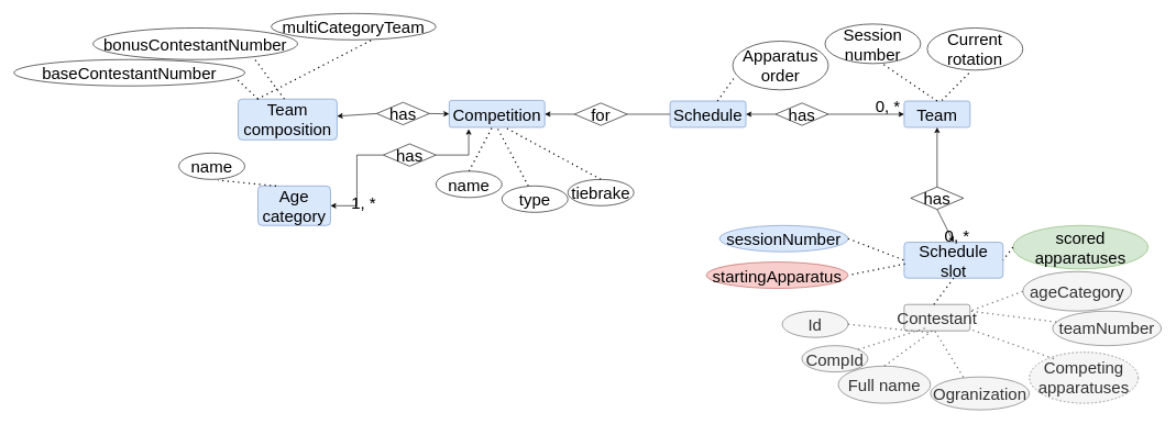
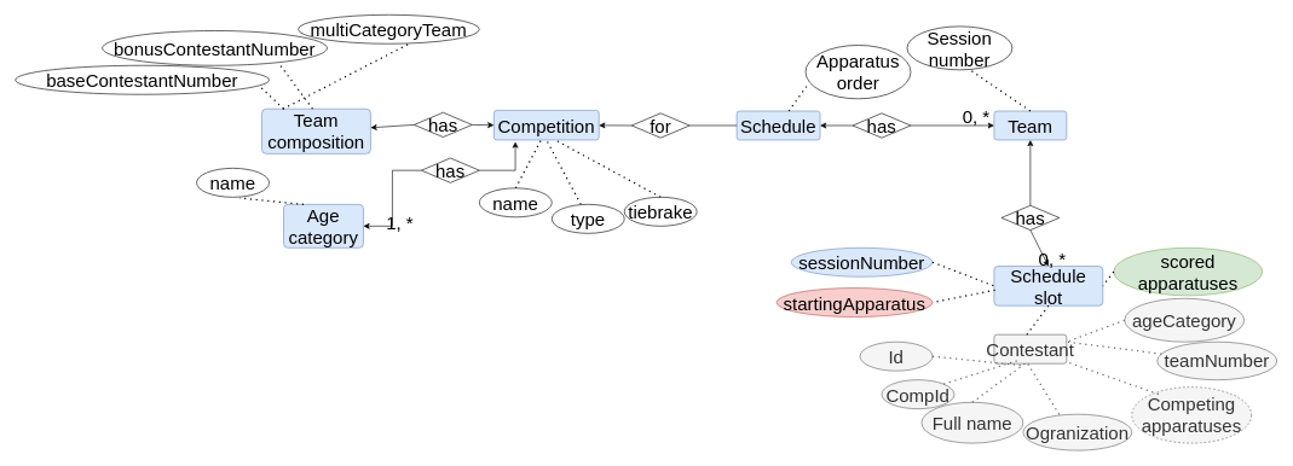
  <mxCell id="0" />
  <mxCell id="1" parent="0" />
  <mxCell id="2" value="Schedule" style="rounded=1;arcSize=10;whiteSpace=wrap;html=1;align=center;fillColor=#dae8fc;strokeColor=#6c8ebf;fontSize=25;" parent="1" vertex="1"><mxGeometry x="1015" y="153" width="115" height="40" as="geometry" /></mxCell>
  <mxCell id="3" value="Team" style="rounded=1;arcSize=10;whiteSpace=wrap;html=1;align=center;fillColor=#dae8fc;strokeColor=#6c8ebf;fontSize=25;" parent="1" vertex="1"><mxGeometry x="1370" y="153" width="100" height="40" as="geometry" /></mxCell>
  <mxCell id="4" value="Session number" style="ellipse;whiteSpace=wrap;html=1;align=center;fillColor=#FFFFFF;fontSize=25;" parent="1" vertex="1"><mxGeometry x="1250" y="36" width="145" height="60" as="geometry" /></mxCell>
  <mxCell id="5" style="edgeStyle=none;rounded=0;orthogonalLoop=1;jettySize=auto;html=1;exitX=0;exitY=0.5;exitDx=0;exitDy=0;entryX=1;entryY=0.5;entryDx=0;entryDy=0;fontSize=25;" parent="1" source="7" target="2" edge="1"><mxGeometry relative="1" as="geometry" /></mxCell>
  <mxCell id="6" style="edgeStyle=none;rounded=0;orthogonalLoop=1;jettySize=auto;html=1;exitX=1;exitY=0.5;exitDx=0;exitDy=0;entryX=0;entryY=0.5;entryDx=0;entryDy=0;fontSize=25;" parent="1" source="7" target="3" edge="1"><mxGeometry relative="1" as="geometry" /></mxCell>
  <mxCell id="7" value="has" style="shape=rhombus;perimeter=rhombusPerimeter;whiteSpace=wrap;html=1;align=center;fontSize=25;" parent="1" vertex="1"><mxGeometry x="1175" y="156" width="80" height="34" as="geometry" /></mxCell>
  <mxCell id="8" value="0, *" style="text;html=1;align=center;verticalAlign=middle;resizable=0;points=[];autosize=1;strokeColor=none;fillColor=none;fontSize=25;" parent="1" vertex="1"><mxGeometry x="1315" y="141" width="60" height="40" as="geometry" /></mxCell>
  <mxCell id="9" style="edgeStyle=none;rounded=0;orthogonalLoop=1;jettySize=auto;html=1;exitX=0.5;exitY=1;exitDx=0;exitDy=0;entryX=0.5;entryY=0;entryDx=0;entryDy=0;fontSize=25;" parent="1" source="11" target="12" edge="1"><mxGeometry relative="1" as="geometry"><mxPoint x="1425" y="396" as="targetPoint" /></mxGeometry></mxCell>
  <mxCell id="10" style="edgeStyle=orthogonalEdgeStyle;rounded=0;orthogonalLoop=1;jettySize=auto;html=1;exitX=0.5;exitY=0;exitDx=0;exitDy=0;entryX=0.5;entryY=1;entryDx=0;entryDy=0;fontSize=25;" parent="1" source="11" target="3" edge="1"><mxGeometry relative="1" as="geometry" /></mxCell>
  <mxCell id="11" value="has" style="shape=rhombus;perimeter=rhombusPerimeter;whiteSpace=wrap;html=1;align=center;fontSize=25;" parent="1" vertex="1"><mxGeometry x="1380" y="283.5" width="80" height="34" as="geometry" /></mxCell>
  <mxCell id="12" value="Schedule slot" style="rounded=1;arcSize=10;whiteSpace=wrap;html=1;align=center;fillColor=#dae8fc;strokeColor=#6c8ebf;fontSize=25;" parent="1" vertex="1"><mxGeometry x="1370" y="367.5" width="150" height="54.5" as="geometry" /></mxCell>
  <mxCell id="13" value="0, *" style="text;html=1;align=center;verticalAlign=middle;resizable=0;points=[];autosize=1;strokeColor=none;fillColor=none;fontSize=25;" parent="1" vertex="1"><mxGeometry x="1420" y="337" width="60" height="40" as="geometry" /></mxCell>
  <mxCell id="14" value="sessionNumber" style="ellipse;whiteSpace=wrap;html=1;align=center;fillColor=#dae8fc;strokeColor=#6c8ebf;fontSize=25;" parent="1" vertex="1"><mxGeometry x="1090" y="342" width="195" height="40" as="geometry" /></mxCell>
  <mxCell id="15" value="startingApparatus" style="ellipse;whiteSpace=wrap;html=1;align=center;fillColor=#f8cecc;strokeColor=#b85450;fontSize=25;" parent="1" vertex="1"><mxGeometry x="1070" y="397.5" width="215" height="40" as="geometry" /></mxCell>
  <mxCell id="16" value="Contestant" style="rounded=1;arcSize=10;whiteSpace=wrap;html=1;align=center;fillColor=#f5f5f5;strokeColor=#666666;fontColor=#333333;fontSize=25;" parent="1" vertex="1"><mxGeometry x="1370" y="462" width="100" height="40" as="geometry" /></mxCell>
  <mxCell id="17" value="CompId" style="ellipse;whiteSpace=wrap;html=1;align=center;fillColor=#f5f5f5;fontColor=#333333;strokeColor=#666666;fontSize=25;" parent="1" vertex="1"><mxGeometry x="1215" y="524.5" width="100" height="40" as="geometry" /></mxCell>
  <mxCell id="18" value="Id" style="ellipse;whiteSpace=wrap;html=1;align=center;fillColor=#f5f5f5;fontColor=#333333;strokeColor=#666666;fontSize=25;" parent="1" vertex="1"><mxGeometry x="1185" y="472" width="100" height="40" as="geometry" /></mxCell>
  <mxCell id="19" value="Full name" style="ellipse;whiteSpace=wrap;html=1;align=center;fillColor=#f5f5f5;fontColor=#333333;strokeColor=#666666;fontSize=25;" parent="1" vertex="1"><mxGeometry x="1270" y="555.5" width="140" height="56.5" as="geometry" /></mxCell>
  <mxCell id="20" value="Ogranization" style="ellipse;whiteSpace=wrap;html=1;align=center;fillColor=#f5f5f5;fontColor=#333333;strokeColor=#666666;fontSize=25;" parent="1" vertex="1"><mxGeometry x="1410" y="572" width="150" height="50" as="geometry" /></mxCell>
  <mxCell id="21" value="Competing apparatuses" style="ellipse;whiteSpace=wrap;html=1;align=center;fillColor=#f5f5f5;fontColor=#333333;strokeColor=#666666;fontSize=25;dashed=1;" parent="1" vertex="1"><mxGeometry x="1560" y="534.5" width="165" height="77.5" as="geometry" /></mxCell>
  <mxCell id="22" style="edgeStyle=none;rounded=0;orthogonalLoop=1;jettySize=auto;html=1;exitX=0.5;exitY=1;exitDx=0;exitDy=0;fillColor=#f5f5f5;strokeColor=#666666;fontSize=25;" parent="1" source="17" target="17" edge="1"><mxGeometry relative="1" as="geometry" /></mxCell>
  <mxCell id="23" value="" style="endArrow=none;dashed=1;html=1;dashPattern=1 3;strokeWidth=2;rounded=0;entryX=0.404;entryY=1.069;entryDx=0;entryDy=0;entryPerimeter=0;exitX=1;exitY=0.5;exitDx=0;exitDy=0;fillColor=#f5f5f5;strokeColor=#666666;fontSize=25;" parent="1" source="18" target="16" edge="1"><mxGeometry width="50" height="50" relative="1" as="geometry"><mxPoint x="1412.4" y="270.71" as="sourcePoint" /><mxPoint x="1346.5" y="256.86" as="targetPoint" /></mxGeometry></mxCell>
  <mxCell id="24" value="" style="endArrow=none;dashed=1;html=1;dashPattern=1 3;strokeWidth=2;rounded=0;entryX=0.35;entryY=0.875;entryDx=0;entryDy=0;entryPerimeter=0;exitX=1;exitY=0;exitDx=0;exitDy=0;fillColor=#f5f5f5;strokeColor=#666666;fontSize=25;" parent="1" source="17" target="16" edge="1"><mxGeometry width="50" height="50" relative="1" as="geometry"><mxPoint x="1325" y="517" as="sourcePoint" /><mxPoint x="1420.4" y="514.76" as="targetPoint" /></mxGeometry></mxCell>
  <mxCell id="25" value="" style="endArrow=none;dashed=1;html=1;dashPattern=1 3;strokeWidth=2;rounded=0;entryX=0.425;entryY=1;entryDx=0;entryDy=0;entryPerimeter=0;exitX=0.5;exitY=0;exitDx=0;exitDy=0;fillColor=#f5f5f5;strokeColor=#666666;fontSize=25;" parent="1" source="19" target="16" edge="1"><mxGeometry width="50" height="50" relative="1" as="geometry"><mxPoint x="1345.233" y="547.809" as="sourcePoint" /><mxPoint x="1415" y="507" as="targetPoint" /></mxGeometry></mxCell>
  <mxCell id="26" value="" style="endArrow=none;dashed=1;html=1;dashPattern=1 3;strokeWidth=2;rounded=0;entryX=0.459;entryY=0.983;entryDx=0;entryDy=0;entryPerimeter=0;exitX=0.332;exitY=0.007;exitDx=0;exitDy=0;exitPerimeter=0;fillColor=#f5f5f5;strokeColor=#666666;fontSize=25;" parent="1" source="20" target="16" edge="1"><mxGeometry width="50" height="50" relative="1" as="geometry"><mxPoint x="1410" y="565.5" as="sourcePoint" /><mxPoint x="1422.5" y="512" as="targetPoint" /></mxGeometry></mxCell>
  <mxCell id="27" value="" style="endArrow=none;dashed=1;html=1;dashPattern=1 3;strokeWidth=2;rounded=0;exitX=0.223;exitY=0.127;exitDx=0;exitDy=0;exitPerimeter=0;fillColor=#f5f5f5;strokeColor=#666666;fontSize=25;" parent="1" source="21" target="16" edge="1"><mxGeometry width="50" height="50" relative="1" as="geometry"><mxPoint x="1503.2" y="565.78" as="sourcePoint" /><mxPoint x="1425.9" y="511.32" as="targetPoint" /></mxGeometry></mxCell>
  <mxCell id="28" value="ageCategory" style="ellipse;whiteSpace=wrap;html=1;align=center;fillColor=#f5f5f5;fontColor=#333333;strokeColor=#666666;fontSize=25;" parent="1" vertex="1"><mxGeometry x="1550" y="412" width="165" height="60" as="geometry" /></mxCell>
  <mxCell id="29" value="teamNumber" style="ellipse;whiteSpace=wrap;html=1;align=center;fillColor=#f5f5f5;fontColor=#333333;strokeColor=#666666;fontSize=25;" parent="1" vertex="1"><mxGeometry x="1595" y="472" width="165" height="52.5" as="geometry" /></mxCell>
  <mxCell id="30" value="" style="endArrow=none;dashed=1;html=1;dashPattern=1 3;strokeWidth=2;rounded=0;entryX=1;entryY=0.25;entryDx=0;entryDy=0;fillColor=#f5f5f5;strokeColor=#666666;fontSize=25;" parent="1" source="29" target="16" edge="1"><mxGeometry width="50" height="50" relative="1" as="geometry"><mxPoint x="1567.3" y="539.58" as="sourcePoint" /><mxPoint x="1480" y="509.327" as="targetPoint" /></mxGeometry></mxCell>
  <mxCell id="31" value="" style="endArrow=none;dashed=1;html=1;dashPattern=1 3;strokeWidth=2;rounded=0;entryX=1;entryY=0.25;entryDx=0;entryDy=0;exitX=0;exitY=0.5;exitDx=0;exitDy=0;fillColor=#f5f5f5;strokeColor=#666666;fontSize=25;" parent="1" source="28" target="16" edge="1"><mxGeometry width="50" height="50" relative="1" as="geometry"><mxPoint x="1609.435" y="506.265" as="sourcePoint" /><mxPoint x="1480" y="482" as="targetPoint" /></mxGeometry></mxCell>
  <mxCell id="32" value="" style="endArrow=none;dashed=1;html=1;dashPattern=1 3;strokeWidth=2;rounded=0;entryX=0;entryY=0.5;entryDx=0;entryDy=0;exitX=1;exitY=0.5;exitDx=0;exitDy=0;fontSize=25;" parent="1" source="14" target="12" edge="1"><mxGeometry width="50" height="50" relative="1" as="geometry"><mxPoint x="1295" y="279.23" as="sourcePoint" /><mxPoint x="1217.7" y="224.77" as="targetPoint" /></mxGeometry></mxCell>
  <mxCell id="33" value="" style="endArrow=none;dashed=1;html=1;dashPattern=1 3;strokeWidth=2;rounded=0;entryX=1;entryY=0.5;entryDx=0;entryDy=0;exitX=0.009;exitY=0.602;exitDx=0;exitDy=0;exitPerimeter=0;fontSize=25;" parent="1" source="12" target="15" edge="1"><mxGeometry width="50" height="50" relative="1" as="geometry"><mxPoint x="1295" y="372" as="sourcePoint" /><mxPoint x="1375" y="402" as="targetPoint" /></mxGeometry></mxCell>
  <mxCell id="34" value="" style="endArrow=none;dashed=1;html=1;dashPattern=1 3;strokeWidth=2;rounded=0;entryX=0.45;entryY=0.004;entryDx=0;entryDy=0;exitX=0.5;exitY=1;exitDx=0;exitDy=0;entryPerimeter=0;fontSize=25;" parent="1" source="12" target="16" edge="1"><mxGeometry width="50" height="50" relative="1" as="geometry"><mxPoint x="1375.9" y="406.08" as="sourcePoint" /><mxPoint x="1275" y="427" as="targetPoint" /></mxGeometry></mxCell>
- <mxCell id="35" value="Current rotation" style="ellipse;whiteSpace=wrap;html=1;align=center;fillColor=#FFFFFF;fontSize=25;" parent="1" vertex="1"><mxGeometry x="1405" y="42" width="145" height="64" as="geometry" /></mxCell>
  <mxCell id="36" value="name" style="ellipse;whiteSpace=wrap;html=1;align=center;fillColor=#FFFFFF;fontSize=25;" parent="1" vertex="1"><mxGeometry x="660" y="259.5" width="100" height="40" as="geometry" /></mxCell>
  <mxCell id="37" value="type" style="ellipse;whiteSpace=wrap;html=1;align=center;fillColor=#FFFFFF;fontSize=25;" parent="1" vertex="1"><mxGeometry x="760" y="282" width="100" height="40" as="geometry" /></mxCell>
  <mxCell id="38" value="tiebrake" style="ellipse;whiteSpace=wrap;html=1;align=center;fillColor=#FFFFFF;fontSize=25;" parent="1" vertex="1"><mxGeometry x="860" y="272" width="100" height="40" as="geometry" /></mxCell>
  <mxCell id="39" value="Competition" style="rounded=1;arcSize=10;whiteSpace=wrap;html=1;align=center;fillColor=#dae8fc;strokeColor=#6c8ebf;fontSize=25;" parent="1" vertex="1"><mxGeometry x="680" y="152" width="145" height="41" as="geometry" /></mxCell>
  <mxCell id="40" value="Team composition" style="rounded=1;arcSize=10;whiteSpace=wrap;html=1;align=center;fillColor=#dae8fc;strokeColor=#6c8ebf;fontSize=25;" parent="1" vertex="1"><mxGeometry x="360" y="150" width="150" height="62" as="geometry" /></mxCell>
  <mxCell id="41" value="baseContestantNumber" style="ellipse;whiteSpace=wrap;html=1;align=center;fillColor=#FFFFFF;fontSize=25;" parent="1" vertex="1"><mxGeometry x="20" y="90" width="350" height="40" as="geometry" /></mxCell>
  <mxCell id="42" value="bonusContestantNumber" style="ellipse;whiteSpace=wrap;html=1;align=center;fillColor=#FFFFFF;fontSize=25;" parent="1" vertex="1"><mxGeometry x="140" y="42" width="310" height="48" as="geometry" /></mxCell>
  <mxCell id="43" value="multiCategoryTeam" style="ellipse;whiteSpace=wrap;html=1;align=center;fillColor=#FFFFFF;fontSize=25;" parent="1" vertex="1"><mxGeometry x="410" y="20" width="250" height="40" as="geometry" /></mxCell>
  <mxCell id="44" value="" style="endArrow=none;dashed=1;html=1;dashPattern=1 3;strokeWidth=2;rounded=0;entryX=0.961;entryY=0.703;entryDx=0;entryDy=0;entryPerimeter=0;exitX=0.2;exitY=0;exitDx=0;exitDy=0;exitPerimeter=0;fontSize=25;" parent="1" source="40" target="41" edge="1"><mxGeometry width="50" height="50" relative="1" as="geometry"><mxPoint x="345.8" y="190" as="sourcePoint" /><mxPoint x="260" y="181.2" as="targetPoint" /></mxGeometry></mxCell>
  <mxCell id="45" value="" style="endArrow=none;dashed=1;html=1;dashPattern=1 3;strokeWidth=2;rounded=0;entryX=0.789;entryY=0.975;entryDx=0;entryDy=0;entryPerimeter=0;fontSize=25;" parent="1" target="42" edge="1"><mxGeometry width="50" height="50" relative="1" as="geometry"><mxPoint x="430" y="150" as="sourcePoint" /><mxPoint x="270" y="191.2" as="targetPoint" /></mxGeometry></mxCell>
  <mxCell id="46" value="" style="endArrow=none;dashed=1;html=1;dashPattern=1 3;strokeWidth=2;rounded=0;entryX=0.622;entryY=0.969;entryDx=0;entryDy=0;entryPerimeter=0;exitX=0.193;exitY=0.003;exitDx=0;exitDy=0;exitPerimeter=0;fontSize=25;" parent="1" source="40" target="43" edge="1"><mxGeometry width="50" height="50" relative="1" as="geometry"><mxPoint x="365.8" y="210" as="sourcePoint" /><mxPoint x="280" y="201.2" as="targetPoint" /></mxGeometry></mxCell>
  <mxCell id="47" style="edgeStyle=none;rounded=0;orthogonalLoop=1;jettySize=auto;html=1;exitX=1;exitY=0.5;exitDx=0;exitDy=0;fontSize=25;endArrow=none;" parent="1" source="49" target="2" edge="1"><mxGeometry relative="1" as="geometry" /></mxCell>
  <mxCell id="48" style="edgeStyle=none;rounded=0;orthogonalLoop=1;jettySize=auto;html=1;exitX=0;exitY=0.5;exitDx=0;exitDy=0;fontSize=25;" parent="1" source="49" target="39" edge="1"><mxGeometry relative="1" as="geometry" /></mxCell>
  <mxCell id="49" value="for" style="shape=rhombus;perimeter=rhombusPerimeter;whiteSpace=wrap;html=1;align=center;fontSize=25;" parent="1" vertex="1"><mxGeometry x="870" y="156" width="80" height="34" as="geometry" /></mxCell>
  <mxCell id="50" style="edgeStyle=none;rounded=0;orthogonalLoop=1;jettySize=auto;html=1;exitX=1;exitY=0.5;exitDx=0;exitDy=0;entryX=0;entryY=0.5;entryDx=0;entryDy=0;fontSize=25;" parent="1" source="52" target="39" edge="1"><mxGeometry relative="1" as="geometry" /></mxCell>
  <mxCell id="51" style="edgeStyle=none;rounded=0;orthogonalLoop=1;jettySize=auto;html=1;exitX=0;exitY=0.5;exitDx=0;exitDy=0;fontSize=25;" parent="1" source="52" target="40" edge="1"><mxGeometry relative="1" as="geometry" /></mxCell>
  <mxCell id="52" value="has" style="shape=rhombus;perimeter=rhombusPerimeter;whiteSpace=wrap;html=1;align=center;fontSize=25;" parent="1" vertex="1"><mxGeometry x="570" y="155" width="80" height="34" as="geometry" /></mxCell>
  <mxCell id="53" value="Age category" style="rounded=1;arcSize=10;whiteSpace=wrap;html=1;align=center;fillColor=#dae8fc;strokeColor=#6c8ebf;fontSize=25;" parent="1" vertex="1"><mxGeometry x="390" y="282" width="110" height="60" as="geometry" /></mxCell>
  <mxCell id="54" value="name" style="ellipse;whiteSpace=wrap;html=1;align=center;fillColor=#FFFFFF;fontSize=25;" parent="1" vertex="1"><mxGeometry x="270" y="232" width="100" height="40" as="geometry" /></mxCell>
  <mxCell id="55" value="" style="endArrow=none;dashed=1;html=1;dashPattern=1 3;strokeWidth=2;rounded=0;entryX=0.592;entryY=1.03;entryDx=0;entryDy=0;entryPerimeter=0;exitX=0.25;exitY=0;exitDx=0;exitDy=0;fontSize=25;" parent="1" source="53" target="54" edge="1"><mxGeometry width="50" height="50" relative="1" as="geometry"><mxPoint x="350" y="347.8" as="sourcePoint" /><mxPoint x="279.2" y="336.2" as="targetPoint" /></mxGeometry></mxCell>
  <mxCell id="56" style="edgeStyle=orthogonalEdgeStyle;rounded=0;orthogonalLoop=1;jettySize=auto;html=1;exitX=1;exitY=0.5;exitDx=0;exitDy=0;entryX=0.204;entryY=1.06;entryDx=0;entryDy=0;entryPerimeter=0;fontSize=25;" parent="1" source="58" target="39" edge="1"><mxGeometry relative="1" as="geometry" /></mxCell>
  <mxCell id="57" style="edgeStyle=orthogonalEdgeStyle;rounded=0;orthogonalLoop=1;jettySize=auto;html=1;exitX=0;exitY=0.5;exitDx=0;exitDy=0;entryX=1;entryY=0.5;entryDx=0;entryDy=0;fontSize=25;" parent="1" source="58" target="53" edge="1"><mxGeometry relative="1" as="geometry" /></mxCell>
  <mxCell id="58" value="has" style="shape=rhombus;perimeter=rhombusPerimeter;whiteSpace=wrap;html=1;align=center;fontSize=25;" parent="1" vertex="1"><mxGeometry x="580" y="218" width="80" height="34" as="geometry" /></mxCell>
  <mxCell id="59" value="1, *" style="text;html=1;align=center;verticalAlign=middle;resizable=0;points=[];autosize=1;strokeColor=none;fillColor=none;fontSize=25;" parent="1" vertex="1"><mxGeometry x="520" y="287" width="60" height="40" as="geometry" /></mxCell>
  <mxCell id="60" value="" style="endArrow=none;dashed=1;html=1;dashPattern=1 3;strokeWidth=2;rounded=0;entryX=0.45;entryY=0.992;entryDx=0;entryDy=0;entryPerimeter=0;exitX=0.5;exitY=0;exitDx=0;exitDy=0;fontSize=25;" parent="1" source="36" target="39" edge="1"><mxGeometry width="50" height="50" relative="1" as="geometry"><mxPoint x="760" y="283.36" as="sourcePoint" /><mxPoint x="771.56" y="202" as="targetPoint" /></mxGeometry></mxCell>
  <mxCell id="61" value="" style="endArrow=none;dashed=1;html=1;dashPattern=1 3;strokeWidth=2;rounded=0;entryX=0.5;entryY=1;entryDx=0;entryDy=0;exitX=0.4;exitY=0;exitDx=0;exitDy=0;exitPerimeter=0;fontSize=25;" parent="1" source="37" target="39" edge="1"><mxGeometry width="50" height="50" relative="1" as="geometry"><mxPoint x="750" y="269.5" as="sourcePoint" /><mxPoint x="780" y="202.68" as="targetPoint" /></mxGeometry></mxCell>
  <mxCell id="62" value="" style="endArrow=none;dashed=1;html=1;dashPattern=1 3;strokeWidth=2;rounded=0;entryX=0.57;entryY=0.975;entryDx=0;entryDy=0;entryPerimeter=0;exitX=0.5;exitY=0;exitDx=0;exitDy=0;fontSize=25;" parent="1" source="38" target="39" edge="1"><mxGeometry width="50" height="50" relative="1" as="geometry"><mxPoint x="760" y="279.5" as="sourcePoint" /><mxPoint x="790" y="212.68" as="targetPoint" /></mxGeometry></mxCell>
  <mxCell id="63" value="" style="endArrow=none;dashed=1;html=1;dashPattern=1 3;strokeWidth=2;rounded=0;entryX=0.597;entryY=1;entryDx=0;entryDy=0;entryPerimeter=0;exitX=0.5;exitY=0;exitDx=0;exitDy=0;fontSize=25;" parent="1" source="3" target="4" edge="1"><mxGeometry width="50" height="50" relative="1" as="geometry"><mxPoint x="1370" y="312" as="sourcePoint" /><mxPoint x="1420" y="262" as="targetPoint" /></mxGeometry></mxCell>
- <mxCell id="64" value="" style="endArrow=none;dashed=1;html=1;dashPattern=1 3;strokeWidth=2;rounded=0;exitX=0.572;exitY=-0.025;exitDx=0;exitDy=0;entryX=0.438;entryY=1.067;entryDx=0;entryDy=0;entryPerimeter=0;exitPerimeter=0;fontSize=25;" parent="1" source="3" target="35" edge="1"><mxGeometry width="50" height="50" relative="1" as="geometry"><mxPoint x="1405" y="163" as="sourcePoint" /><mxPoint x="1354.7" y="122" as="targetPoint" /></mxGeometry></mxCell>
  <mxCell id="65" value="scored apparatuses" style="ellipse;whiteSpace=wrap;html=1;align=center;fillColor=#d5e8d4;strokeColor=#82b366;fontSize=25;" parent="1" vertex="1"><mxGeometry x="1535" y="342" width="205" height="66" as="geometry" /></mxCell>
  <mxCell id="66" value="" style="endArrow=none;dashed=1;html=1;dashPattern=1 3;strokeWidth=2;rounded=0;entryX=1;entryY=0.5;entryDx=0;entryDy=0;exitX=0;exitY=0.5;exitDx=0;exitDy=0;fontSize=25;" parent="1" source="65" target="12" edge="1"><mxGeometry width="50" height="50" relative="1" as="geometry"><mxPoint x="1375.9" y="406.08" as="sourcePoint" /><mxPoint x="1275" y="427" as="targetPoint" /></mxGeometry></mxCell>
  <mxCell id="67" value="Apparatus order" style="ellipse;whiteSpace=wrap;html=1;align=center;fillColor=#FFFFFF;fontSize=25;" parent="1" vertex="1"><mxGeometry x="1110" y="62" width="145" height="74" as="geometry" /></mxCell>
  <mxCell id="68" value="" style="endArrow=none;dashed=1;html=1;dashPattern=1 3;strokeWidth=2;rounded=0;entryX=0.022;entryY=0.733;entryDx=0;entryDy=0;entryPerimeter=0;fontSize=25;" parent="1" source="2" target="67" edge="1"><mxGeometry width="50" height="50" relative="1" as="geometry"><mxPoint x="1084.7" y="152" as="sourcePoint" /><mxPoint x="1113.8" y="118.68" as="targetPoint" /></mxGeometry></mxCell>
